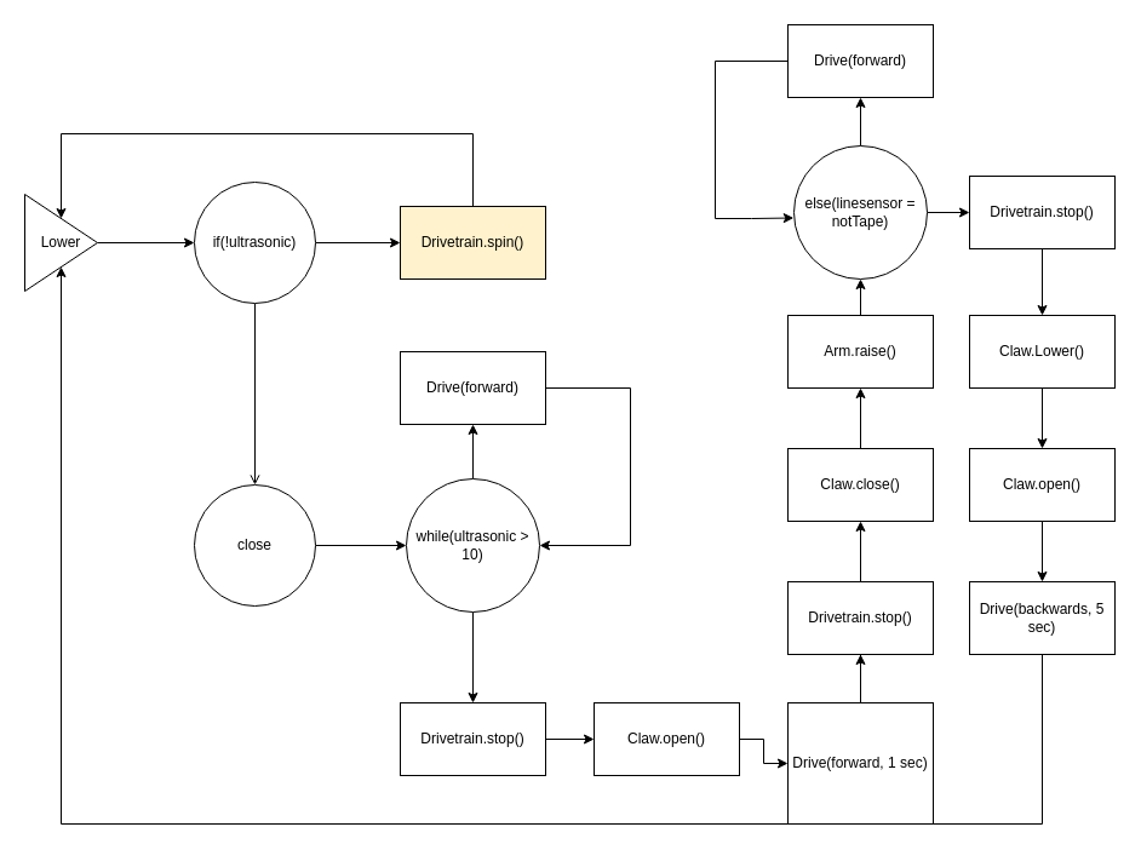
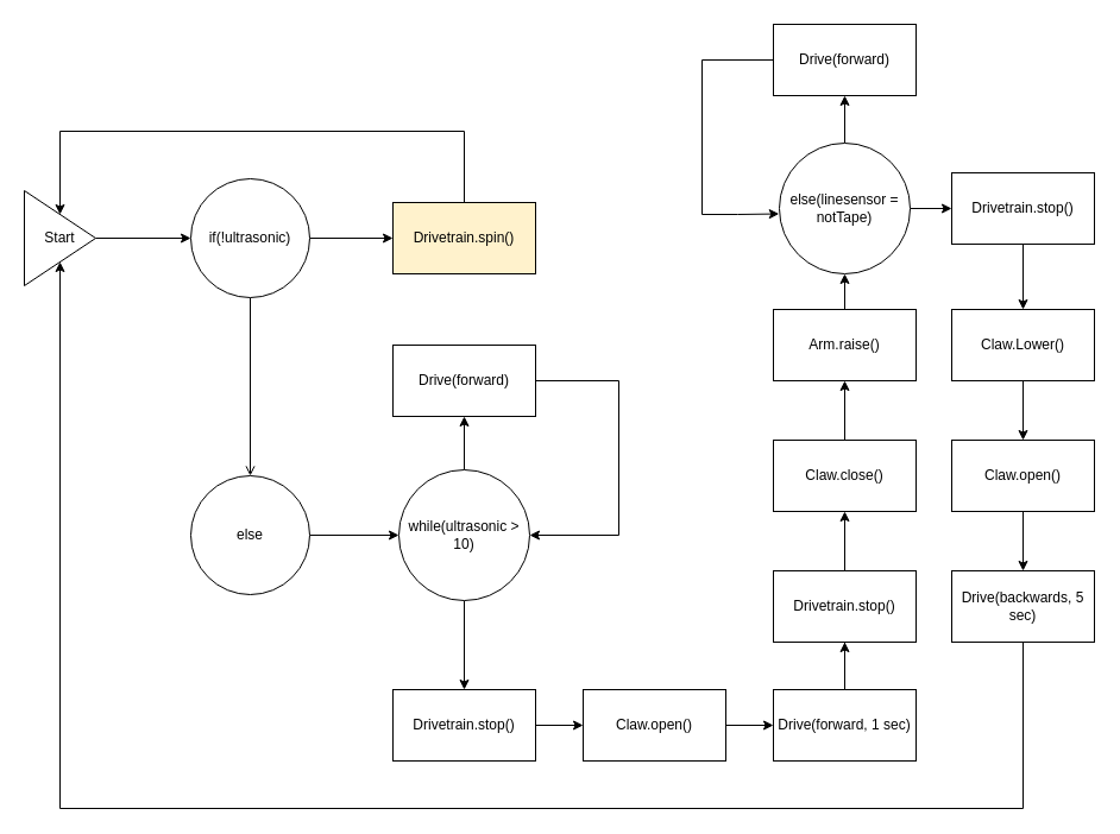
  <mxCell id="0" />
  <mxCell id="1" parent="0" />
  <mxCell id="2" value="" style="edgeStyle=orthogonalEdgeStyle;rounded=0;orthogonalLoop=1;jettySize=auto;html=1;" edge="1" parent="1" source="3" target="6"><mxGeometry relative="1" as="geometry" /></mxCell>
- <mxCell id="3" value="Lower" style="triangle;whiteSpace=wrap;html=1;" vertex="1" parent="1"><mxGeometry x="20" y="160" width="60" height="80" as="geometry" /></mxCell>
+ <mxCell id="3" value="Start" style="triangle;whiteSpace=wrap;html=1;" vertex="1" parent="1"><mxGeometry x="20" y="160" width="60" height="80" as="geometry" /></mxCell>
  <mxCell id="4" value="" style="edgeStyle=orthogonalEdgeStyle;rounded=0;orthogonalLoop=1;jettySize=auto;html=1;" edge="1" parent="1" source="6" target="7"><mxGeometry relative="1" as="geometry" /></mxCell>
  <mxCell id="5" value="" style="edgeStyle=orthogonalEdgeStyle;rounded=0;orthogonalLoop=1;jettySize=auto;html=1;endArrow=open;" edge="1" parent="1" source="6" target="9"><mxGeometry relative="1" as="geometry" /></mxCell>
  <mxCell id="6" value="if(!ultrasonic)" style="ellipse;whiteSpace=wrap;html=1;" vertex="1" parent="1"><mxGeometry x="160" y="150" width="100" height="100" as="geometry" /></mxCell>
  <mxCell id="7" value="Drivetrain.spin()" style="whiteSpace=wrap;html=1;fillColor=#fff2cc;" vertex="1" parent="1"><mxGeometry x="330" y="170" width="120" height="60" as="geometry" /></mxCell>
  <mxCell id="8" value="" style="edgeStyle=orthogonalEdgeStyle;rounded=0;orthogonalLoop=1;jettySize=auto;html=1;" edge="1" parent="1" source="9" target="12"><mxGeometry relative="1" as="geometry"><mxPoint x="310" y="350" as="targetPoint" /></mxGeometry></mxCell>
- <mxCell id="9" value="close" style="ellipse;whiteSpace=wrap;html=1;" vertex="1" parent="1"><mxGeometry x="160" y="400" width="100" height="100" as="geometry" /></mxCell>
+ <mxCell id="9" value="else" style="ellipse;whiteSpace=wrap;html=1;" vertex="1" parent="1"><mxGeometry x="160" y="400" width="100" height="100" as="geometry" /></mxCell>
  <mxCell id="10" value="" style="edgeStyle=orthogonalEdgeStyle;rounded=0;orthogonalLoop=1;jettySize=auto;html=1;" edge="1" parent="1" source="12" target="13"><mxGeometry relative="1" as="geometry" /></mxCell>
  <mxCell id="11" value="" style="edgeStyle=orthogonalEdgeStyle;rounded=0;orthogonalLoop=1;jettySize=auto;html=1;" edge="1" parent="1" source="12" target="18"><mxGeometry relative="1" as="geometry" /></mxCell>
  <mxCell id="12" value="while(ultrasonic &amp;gt; 10)" style="ellipse;whiteSpace=wrap;html=1;aspect=fixed;" vertex="1" parent="1"><mxGeometry x="335" y="395" width="110" height="110" as="geometry" /></mxCell>
  <mxCell id="13" value="Drive(forward)" style="rounded=0;whiteSpace=wrap;html=1;" vertex="1" parent="1"><mxGeometry x="330" y="290" width="120" height="60" as="geometry" /></mxCell>
  <mxCell id="14" value="" style="endArrow=none;html=1;rounded=0;exitX=1;exitY=0.5;exitDx=0;exitDy=0;" edge="1" parent="1" source="13"><mxGeometry width="50" height="50" relative="1" as="geometry"><mxPoint x="475" y="335" as="sourcePoint" /><mxPoint x="520" y="320" as="targetPoint" /></mxGeometry></mxCell>
  <mxCell id="15" value="" style="endArrow=none;html=1;rounded=0;" edge="1" parent="1"><mxGeometry width="50" height="50" relative="1" as="geometry"><mxPoint x="520" y="320" as="sourcePoint" /><mxPoint x="520" y="450" as="targetPoint" /></mxGeometry></mxCell>
  <mxCell id="16" value="" style="endArrow=classic;html=1;rounded=0;" edge="1" parent="1" target="12"><mxGeometry width="50" height="50" relative="1" as="geometry"><mxPoint x="520" y="450" as="sourcePoint" /><mxPoint x="570" y="410" as="targetPoint" /></mxGeometry></mxCell>
  <mxCell id="17" value="" style="edgeStyle=orthogonalEdgeStyle;rounded=0;orthogonalLoop=1;jettySize=auto;html=1;" edge="1" parent="1" source="18" target="21"><mxGeometry relative="1" as="geometry" /></mxCell>
  <mxCell id="18" value="Drivetrain.stop()" style="whiteSpace=wrap;html=1;" vertex="1" parent="1"><mxGeometry x="330" y="580" width="120" height="60" as="geometry" /></mxCell>
  <mxCell id="19" style="edgeStyle=orthogonalEdgeStyle;rounded=0;orthogonalLoop=1;jettySize=auto;html=1;exitX=0.5;exitY=1;exitDx=0;exitDy=0;" edge="1" parent="1" source="18" target="18"><mxGeometry relative="1" as="geometry" /></mxCell>
  <mxCell id="20" value="" style="edgeStyle=orthogonalEdgeStyle;rounded=0;orthogonalLoop=1;jettySize=auto;html=1;" edge="1" parent="1" source="21" target="24"><mxGeometry relative="1" as="geometry" /></mxCell>
  <mxCell id="21" value="Claw.open()" style="whiteSpace=wrap;html=1;" vertex="1" parent="1"><mxGeometry x="490" y="580" width="120" height="60" as="geometry" /></mxCell>
  <mxCell id="22" value="" style="edgeStyle=orthogonalEdgeStyle;rounded=0;orthogonalLoop=1;jettySize=auto;html=1;startArrow=none;" edge="1" parent="1" source="28" target="26"><mxGeometry relative="1" as="geometry" /></mxCell>
  <mxCell id="23" value="" style="edgeStyle=orthogonalEdgeStyle;rounded=0;orthogonalLoop=1;jettySize=auto;html=1;" edge="1" parent="1" source="24" target="28"><mxGeometry relative="1" as="geometry" /></mxCell>
- <mxCell id="24" value="Drive(forward, 1 sec)" style="rounded=0;whiteSpace=wrap;html=1;" vertex="1" parent="1"><mxGeometry x="650" y="580" width="120" height="100" as="geometry" /></mxCell>
+ <mxCell id="24" value="Drive(forward, 1 sec)" style="rounded=0;whiteSpace=wrap;html=1;" vertex="1" parent="1"><mxGeometry x="650" y="580" width="120" height="60" as="geometry" /></mxCell>
  <mxCell id="25" value="" style="edgeStyle=orthogonalEdgeStyle;rounded=0;orthogonalLoop=1;jettySize=auto;html=1;" edge="1" parent="1" source="26" target="30"><mxGeometry relative="1" as="geometry" /></mxCell>
  <mxCell id="26" value="Claw.close()" style="whiteSpace=wrap;html=1;" vertex="1" parent="1"><mxGeometry x="650" y="370" width="120" height="60" as="geometry" /></mxCell>
  <mxCell id="27" value="" style="edgeStyle=orthogonalEdgeStyle;rounded=0;orthogonalLoop=1;jettySize=auto;html=1;endArrow=none;" edge="1" parent="1" source="24" target="28"><mxGeometry relative="1" as="geometry"><mxPoint x="710" y="580" as="sourcePoint" /><mxPoint x="730" y="430" as="targetPoint" /></mxGeometry></mxCell>
  <mxCell id="28" value="Drivetrain.stop()" style="whiteSpace=wrap;html=1;" vertex="1" parent="1"><mxGeometry x="650" y="480" width="120" height="60" as="geometry" /></mxCell>
  <mxCell id="29" value="" style="edgeStyle=orthogonalEdgeStyle;rounded=0;orthogonalLoop=1;jettySize=auto;html=1;" edge="1" parent="1" source="30" target="33"><mxGeometry relative="1" as="geometry" /></mxCell>
  <mxCell id="30" value="Arm.raise()" style="whiteSpace=wrap;html=1;" vertex="1" parent="1"><mxGeometry x="650" y="260" width="120" height="60" as="geometry" /></mxCell>
  <mxCell id="31" value="" style="edgeStyle=orthogonalEdgeStyle;rounded=0;orthogonalLoop=1;jettySize=auto;html=1;" edge="1" parent="1" source="33" target="34"><mxGeometry relative="1" as="geometry" /></mxCell>
  <mxCell id="32" value="" style="edgeStyle=orthogonalEdgeStyle;rounded=0;orthogonalLoop=1;jettySize=auto;html=1;" edge="1" parent="1" source="33" target="39"><mxGeometry relative="1" as="geometry" /></mxCell>
  <mxCell id="33" value="else(linesensor = notTape)" style="ellipse;whiteSpace=wrap;html=1;aspect=fixed;" vertex="1" parent="1"><mxGeometry x="655" y="120" width="110" height="110" as="geometry" /></mxCell>
  <mxCell id="34" value="Drive(forward)" style="rounded=0;whiteSpace=wrap;html=1;" vertex="1" parent="1"><mxGeometry x="650" y="20" width="120" height="60" as="geometry" /></mxCell>
  <mxCell id="35" value="" style="endArrow=none;html=1;rounded=0;entryX=0;entryY=0.5;entryDx=0;entryDy=0;" edge="1" parent="1" target="34"><mxGeometry width="50" height="50" relative="1" as="geometry"><mxPoint x="590" y="50" as="sourcePoint" /><mxPoint x="800" y="60" as="targetPoint" /></mxGeometry></mxCell>
  <mxCell id="36" value="" style="endArrow=none;html=1;rounded=0;" edge="1" parent="1"><mxGeometry width="50" height="50" relative="1" as="geometry"><mxPoint x="590" y="180" as="sourcePoint" /><mxPoint x="590" y="50" as="targetPoint" /></mxGeometry></mxCell>
  <mxCell id="37" value="" style="endArrow=classic;html=1;rounded=0;entryX=-0.002;entryY=0.541;entryDx=0;entryDy=0;entryPerimeter=0;" edge="1" parent="1" target="33"><mxGeometry width="50" height="50" relative="1" as="geometry"><mxPoint x="590" y="180" as="sourcePoint" /><mxPoint x="820" y="40" as="targetPoint" /><Array as="points"><mxPoint x="620" y="180" /></Array></mxGeometry></mxCell>
  <mxCell id="38" value="" style="edgeStyle=orthogonalEdgeStyle;rounded=0;orthogonalLoop=1;jettySize=auto;html=1;" edge="1" parent="1" source="39" target="41"><mxGeometry relative="1" as="geometry" /></mxCell>
  <mxCell id="39" value="Drivetrain.stop()" style="whiteSpace=wrap;html=1;" vertex="1" parent="1"><mxGeometry x="800" y="145" width="120" height="60" as="geometry" /></mxCell>
  <mxCell id="40" value="" style="edgeStyle=orthogonalEdgeStyle;rounded=0;orthogonalLoop=1;jettySize=auto;html=1;" edge="1" parent="1" source="41" target="43"><mxGeometry relative="1" as="geometry" /></mxCell>
  <mxCell id="41" value="Claw.Lower()" style="whiteSpace=wrap;html=1;" vertex="1" parent="1"><mxGeometry x="800" y="260" width="120" height="60" as="geometry" /></mxCell>
  <mxCell id="42" value="" style="edgeStyle=orthogonalEdgeStyle;rounded=0;orthogonalLoop=1;jettySize=auto;html=1;" edge="1" parent="1" source="43" target="44"><mxGeometry relative="1" as="geometry" /></mxCell>
  <mxCell id="43" value="Claw.open()" style="whiteSpace=wrap;html=1;" vertex="1" parent="1"><mxGeometry x="800" y="370" width="120" height="60" as="geometry" /></mxCell>
  <mxCell id="44" value="Drive(backwards, 5 sec)" style="whiteSpace=wrap;html=1;" vertex="1" parent="1"><mxGeometry x="800" y="480" width="120" height="60" as="geometry" /></mxCell>
  <mxCell id="45" value="" style="endArrow=none;html=1;rounded=0;entryX=0.5;entryY=0;entryDx=0;entryDy=0;" edge="1" parent="1" target="7"><mxGeometry width="50" height="50" relative="1" as="geometry"><mxPoint x="390" y="110" as="sourcePoint" /><mxPoint x="570" y="310" as="targetPoint" /></mxGeometry></mxCell>
  <mxCell id="46" value="" style="endArrow=none;html=1;rounded=0;" edge="1" parent="1"><mxGeometry width="50" height="50" relative="1" as="geometry"><mxPoint x="390" y="110" as="sourcePoint" /><mxPoint y="110" as="targetPoint" x="50" /></mxGeometry></mxCell>
  <mxCell id="47" value="" style="endArrow=classic;html=1;rounded=0;entryX=0.5;entryY=0;entryDx=0;entryDy=0;" edge="1" parent="1" target="3"><mxGeometry width="50" height="50" relative="1" as="geometry"><mxPoint y="110" as="sourcePoint" x="50" /><mxPoint x="570" y="310" as="targetPoint" /></mxGeometry></mxCell>
  <mxCell id="48" value="" style="endArrow=none;html=1;rounded=0;exitX=0.5;exitY=1;exitDx=0;exitDy=0;" edge="1" parent="1" source="44"><mxGeometry width="50" height="50" relative="1" as="geometry"><mxPoint x="710" y="550" as="sourcePoint" /><mxPoint x="860" y="680" as="targetPoint" /></mxGeometry></mxCell>
  <mxCell id="49" value="" style="endArrow=none;html=1;rounded=0;" edge="1" parent="1"><mxGeometry width="50" height="50" relative="1" as="geometry"><mxPoint y="680" as="sourcePoint" x="50" /><mxPoint x="860" y="680" as="targetPoint" /></mxGeometry></mxCell>
  <mxCell id="50" value="" style="endArrow=classic;html=1;rounded=0;entryX=0.5;entryY=1;entryDx=0;entryDy=0;" edge="1" parent="1" target="3"><mxGeometry width="50" height="50" relative="1" as="geometry"><mxPoint y="680" as="sourcePoint" x="50" /><mxPoint x="110" y="610" as="targetPoint" /></mxGeometry></mxCell>
